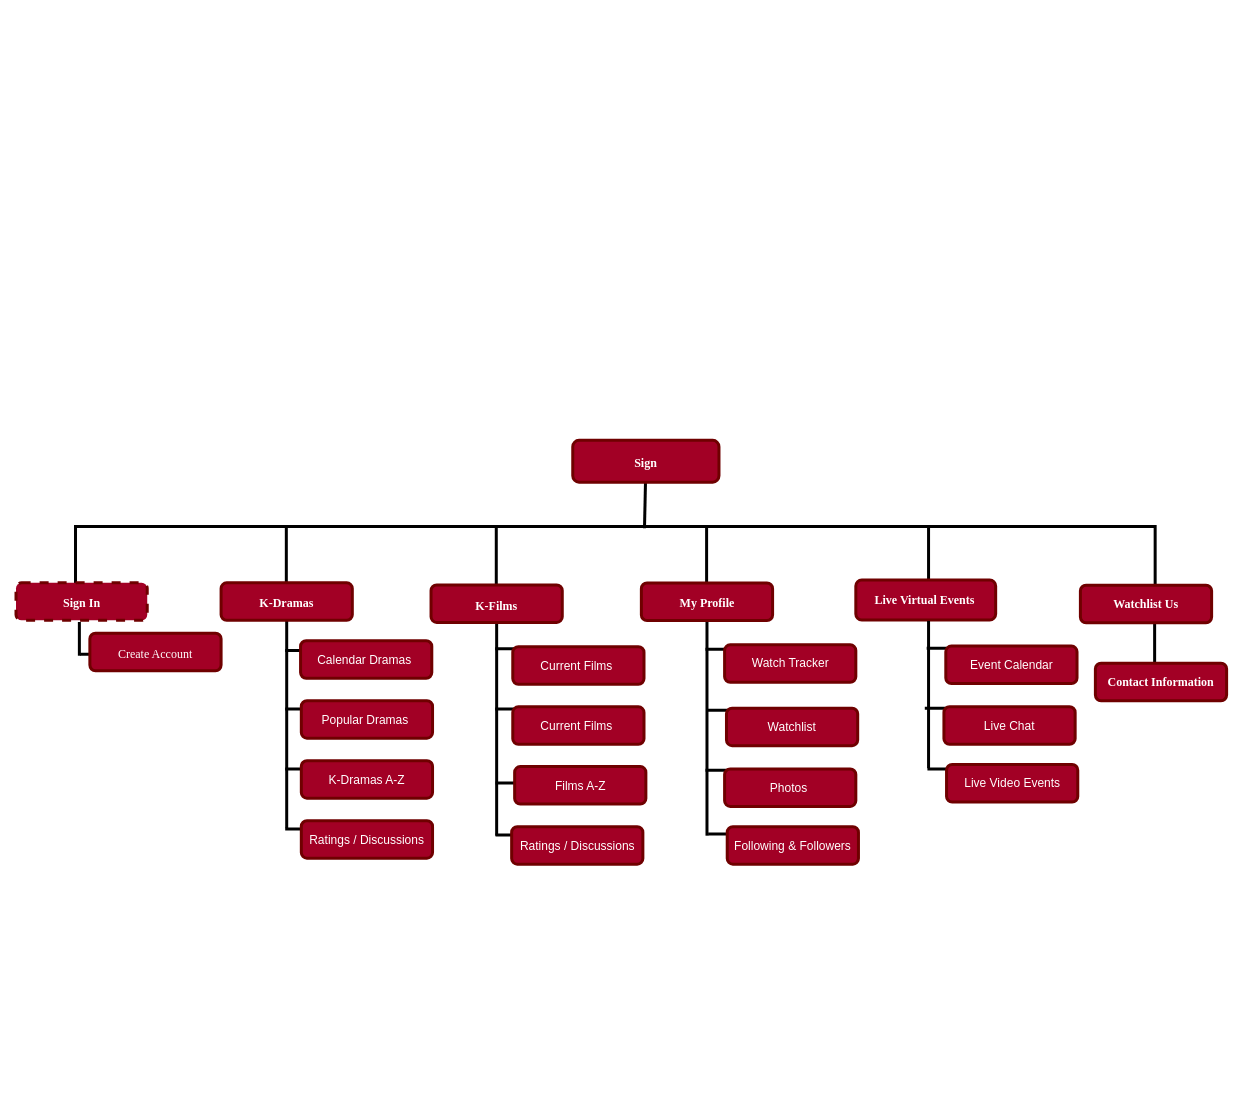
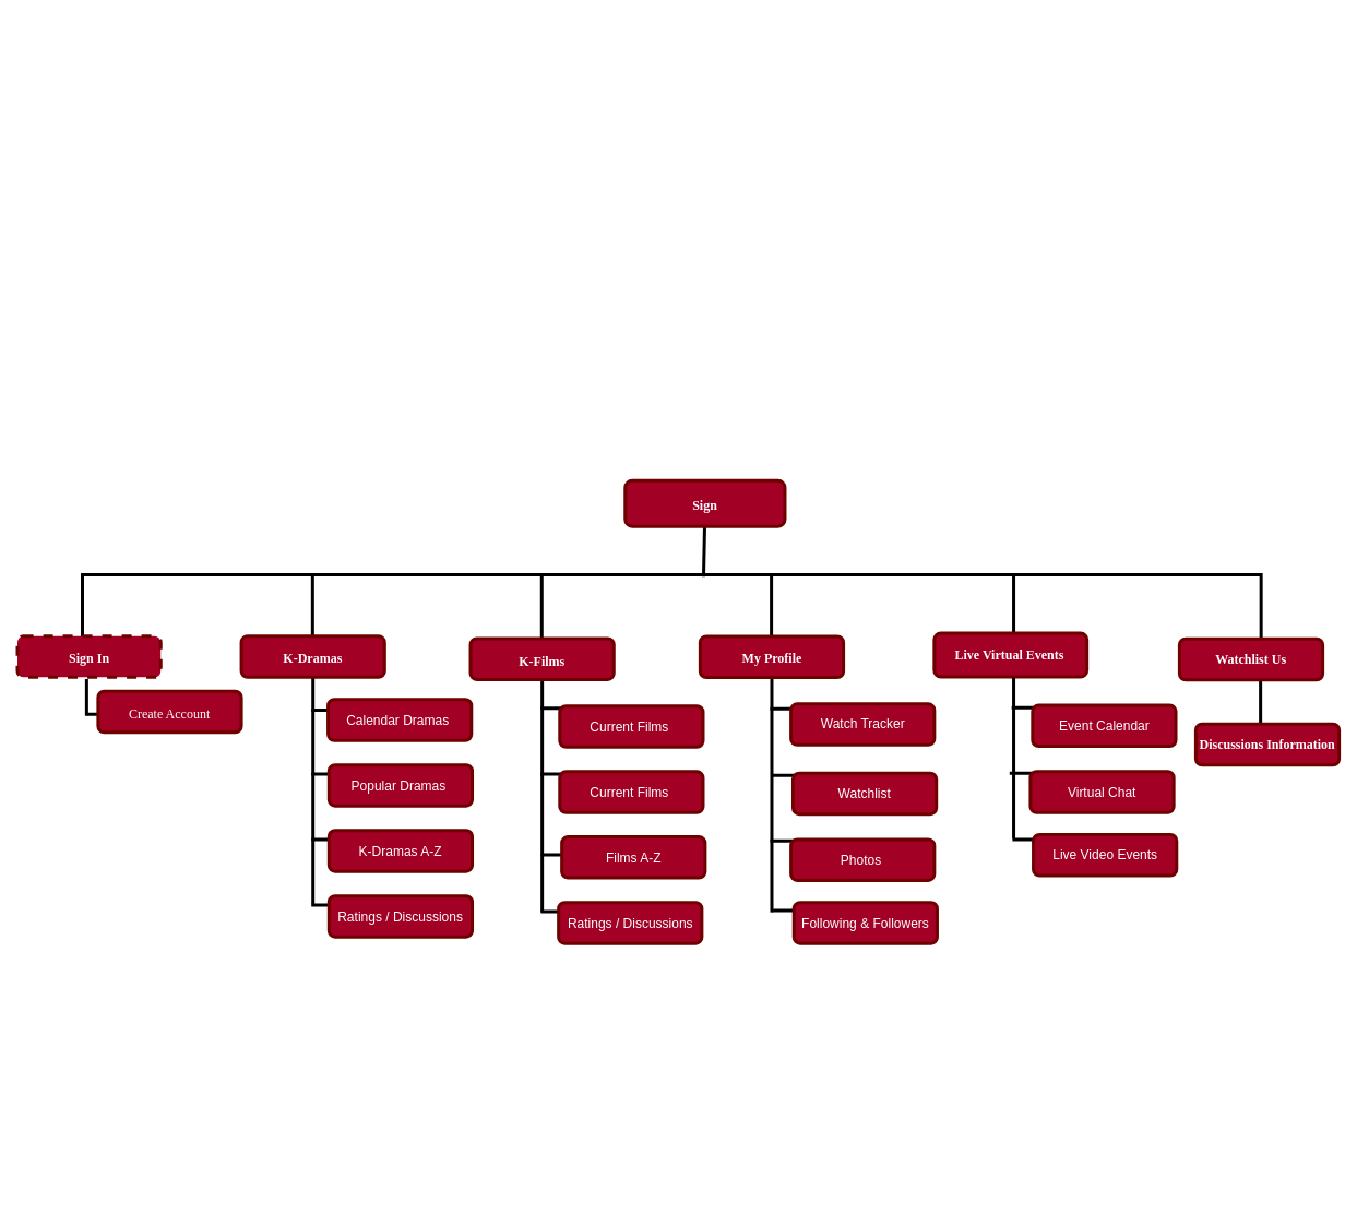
  <mxCell id="0" />
  <mxCell id="1" parent="0" />
  <mxCell id="2" value="" style="line;strokeWidth=4;direction=south;html=1;perimeter=backbonePerimeter;points=[];outlineConnect=0;" vertex="1" parent="1"><mxGeometry x="376.5" y="824" width="10" height="280" as="geometry" /></mxCell>
  <mxCell id="3" value="" style="endArrow=none;html=1;rounded=0;entryX=0.5;entryY=1;entryDx=0;entryDy=0;strokeWidth=4;exitX=0.029;exitY=0.473;exitDx=0;exitDy=0;exitPerimeter=0;" edge="1" parent="1" source="4"><mxGeometry width="50" height="50" relative="1" as="geometry"><mxPoint x="820" y="702" as="sourcePoint" /><mxPoint y="642.49" as="targetPoint" x="860" /></mxGeometry></mxCell>
  <mxCell id="4" value="" style="strokeWidth=4;html=1;shape=mxgraph.flowchart.annotation_1;align=left;pointerEvents=1;rotation=90;" vertex="1" parent="1"><mxGeometry x="781.19" y="20.39" width="77.18" height="1439.85" as="geometry" /></mxCell>
  <mxCell id="5" value="&lt;h1&gt;&lt;font face=&quot;Verdana&quot; style=&quot;font-size: 16px;&quot;&gt;Sign&lt;/font&gt;&lt;/h1&gt;" style="rounded=1;whiteSpace=wrap;html=1;strokeWidth=4;aspect=fixed;fillColor=#a20025;strokeColor=#6F0000;fontColor=#ffffff;" vertex="1" parent="1"><mxGeometry x="763" y="586.78" width="195" height="55.71" as="geometry" /></mxCell>
  <mxCell id="6" value="&lt;h1&gt;&lt;font face=&quot;Verdana&quot; style=&quot;font-size: 16px;&quot;&gt;Sign In&lt;/font&gt;&lt;/h1&gt;" style="rounded=1;whiteSpace=wrap;html=1;strokeWidth=4;aspect=fixed;fillColor=#a20025;strokeColor=#6F0000;fontColor=#ffffff;dashed=1;" vertex="1" parent="1"><mxGeometry x="20.5" y="776.78" width="175" height="50" as="geometry" /></mxCell>
  <mxCell id="7" value="" style="line;strokeWidth=4;direction=south;html=1;perimeter=backbonePerimeter;points=[];outlineConnect=0;" vertex="1" parent="1"><mxGeometry x="1534" y="826.78" width="10" height="67.22" as="geometry" /></mxCell>
  <mxCell id="8" value="&lt;font size=&quot;3&quot; face=&quot;Verdana&quot;&gt;&lt;b&gt;Watchlist Us&lt;/b&gt;&lt;/font&gt;" style="rounded=1;whiteSpace=wrap;html=1;strokeWidth=4;aspect=fixed;fillColor=#a20025;strokeColor=#6F0000;fontColor=#ffffff;" vertex="1" parent="1"><mxGeometry x="1440" y="780" width="175" height="50" as="geometry" /></mxCell>
  <mxCell id="9" value="" style="line;strokeWidth=4;direction=south;html=1;perimeter=backbonePerimeter;points=[];outlineConnect=0;" vertex="1" parent="1"><mxGeometry x="100" y="829" width="10" height="45" as="geometry" /></mxCell>
  <mxCell id="10" value="" style="line;strokeWidth=4;html=1;" vertex="1" parent="1"><mxGeometry x="106" y="867" width="50" height="10" as="geometry" /></mxCell>
  <mxCell id="11" value="&lt;h1&gt;&lt;font style=&quot;font-weight: normal;&quot; size=&quot;3&quot; face=&quot;Verdana&quot;&gt;Create Account&lt;/font&gt;&lt;/h1&gt;" style="rounded=1;whiteSpace=wrap;html=1;strokeWidth=4;aspect=fixed;fillColor=#a20025;strokeColor=#6F0000;fontColor=#ffffff;" vertex="1" parent="1"><mxGeometry x="119" y="844" width="175" height="50" as="geometry" /></mxCell>
  <mxCell id="12" value="" style="line;strokeWidth=4;direction=south;html=1;perimeter=backbonePerimeter;points=[];outlineConnect=0;" vertex="1" parent="1"><mxGeometry x="376" y="700.31" width="10" height="80" as="geometry" /></mxCell>
  <mxCell id="13" value="&lt;h1&gt;&lt;font size=&quot;3&quot; face=&quot;Verdana&quot;&gt;K-Dramas&lt;/font&gt;&lt;/h1&gt;" style="rounded=1;whiteSpace=wrap;html=1;strokeWidth=4;aspect=fixed;fillColor=#a20025;strokeColor=#6F0000;fontColor=#ffffff;" vertex="1" parent="1"><mxGeometry x="294" y="776.78" width="175" height="50" as="geometry" /></mxCell>
- <mxCell id="14" value="&lt;font size=&quot;3&quot; face=&quot;Verdana&quot;&gt;&lt;b&gt;Contact Information&lt;/b&gt;&lt;/font&gt;" style="rounded=1;whiteSpace=wrap;html=1;strokeWidth=4;aspect=fixed;fillColor=#a20025;strokeColor=#6F0000;fontColor=#ffffff;" vertex="1" parent="1"><mxGeometry x="1460" y="884" width="175" height="50" as="geometry" /></mxCell>
+ <mxCell id="14" value="&lt;font size=&quot;3&quot; face=&quot;Verdana&quot;&gt;&lt;b&gt;Discussions Information&lt;/b&gt;&lt;/font&gt;" style="rounded=1;whiteSpace=wrap;html=1;strokeWidth=4;aspect=fixed;fillColor=#a20025;strokeColor=#6F0000;fontColor=#ffffff;" vertex="1" parent="1"><mxGeometry x="1460" y="884" width="175" height="50" as="geometry" /></mxCell>
  <mxCell id="15" value="" style="line;strokeWidth=4;html=1;" vertex="1" parent="1"><mxGeometry x="379.5" y="862" width="50" height="10" as="geometry" /></mxCell>
  <mxCell id="16" value="&lt;font style=&quot;font-size: 16px;&quot;&gt;Calendar Dramas&amp;nbsp;&lt;/font&gt;" style="rounded=1;whiteSpace=wrap;html=1;strokeWidth=4;aspect=fixed;fillColor=#a20025;strokeColor=#6F0000;fontColor=#ffffff;" vertex="1" parent="1"><mxGeometry x="400" y="854" width="175" height="50" as="geometry" /></mxCell>
  <mxCell id="17" value="" style="line;strokeWidth=4;direction=south;html=1;perimeter=backbonePerimeter;points=[];outlineConnect=0;" vertex="1" parent="1"><mxGeometry x="656.5" y="829" width="10" height="285" as="geometry" /></mxCell>
  <mxCell id="18" value="" style="line;strokeWidth=4;direction=south;html=1;perimeter=backbonePerimeter;points=[];outlineConnect=0;" vertex="1" parent="1"><mxGeometry x="656" y="703.15" width="10" height="80" as="geometry" /></mxCell>
  <mxCell id="19" value="&lt;h1&gt;&lt;font size=&quot;3&quot; face=&quot;Verdana&quot;&gt;K-Films&lt;/font&gt;&lt;/h1&gt;" style="rounded=1;whiteSpace=wrap;html=1;strokeWidth=4;aspect=fixed;fillColor=#a20025;strokeColor=#6F0000;fontColor=#ffffff;" vertex="1" parent="1"><mxGeometry x="574" y="779.62" width="175" height="50" as="geometry" /></mxCell>
  <mxCell id="20" value="" style="line;strokeWidth=4;html=1;" vertex="1" parent="1"><mxGeometry x="659.5" y="859.84" width="50" height="10" as="geometry" /></mxCell>
  <mxCell id="21" value="&lt;font style=&quot;font-size: 16px;&quot;&gt;Current Films&amp;nbsp;&lt;/font&gt;" style="rounded=1;whiteSpace=wrap;html=1;strokeWidth=4;aspect=fixed;fillColor=#a20025;strokeColor=#6F0000;fontColor=#ffffff;" vertex="1" parent="1"><mxGeometry x="683" y="862" width="175" height="50" as="geometry" /></mxCell>
  <mxCell id="22" value="" style="line;strokeWidth=4;direction=south;html=1;perimeter=backbonePerimeter;points=[];outlineConnect=0;" vertex="1" parent="1"><mxGeometry x="937" y="824.26" width="10" height="289.74" as="geometry" /></mxCell>
  <mxCell id="23" value="" style="line;strokeWidth=4;direction=south;html=1;perimeter=backbonePerimeter;points=[];outlineConnect=0;" vertex="1" parent="1"><mxGeometry x="936.5" y="700.57" width="10" height="80" as="geometry" /></mxCell>
  <mxCell id="24" value="&lt;h1&gt;&lt;font size=&quot;3&quot; face=&quot;Verdana&quot;&gt;My Profile&lt;/font&gt;&lt;/h1&gt;" style="rounded=1;whiteSpace=wrap;html=1;strokeWidth=4;aspect=fixed;fillColor=#a20025;strokeColor=#6F0000;fontColor=#ffffff;" vertex="1" parent="1"><mxGeometry x="854.5" y="777.04" width="175" height="50" as="geometry" /></mxCell>
  <mxCell id="25" value="" style="line;strokeWidth=4;html=1;" vertex="1" parent="1"><mxGeometry x="940" y="860.26" width="50" height="10" as="geometry" /></mxCell>
  <mxCell id="26" value="&lt;font style=&quot;font-size: 16px;&quot;&gt;Watch Tracker&lt;/font&gt;" style="rounded=1;whiteSpace=wrap;html=1;strokeWidth=4;aspect=fixed;fillColor=#a20025;strokeColor=#6F0000;fontColor=#ffffff;" vertex="1" parent="1"><mxGeometry x="965.5" y="859.42" width="175" height="50" as="geometry" /></mxCell>
  <mxCell id="27" value="" style="line;strokeWidth=4;html=1;" vertex="1" parent="1"><mxGeometry x="942.5" y="941.84" width="50" height="10" as="geometry" /></mxCell>
  <mxCell id="28" value="&lt;font style=&quot;font-size: 16px;&quot;&gt;Watchlist&lt;/font&gt;" style="rounded=1;whiteSpace=wrap;html=1;strokeWidth=4;aspect=fixed;fillColor=#a20025;strokeColor=#6F0000;fontColor=#ffffff;" vertex="1" parent="1"><mxGeometry x="968" y="944" width="175" height="50" as="geometry" /></mxCell>
  <mxCell id="29" value="" style="line;strokeWidth=4;html=1;" vertex="1" parent="1"><mxGeometry x="940" y="1021.84" width="50" height="10" as="geometry" /></mxCell>
  <mxCell id="30" value="&lt;font size=&quot;3&quot;&gt;Photos&amp;nbsp;&lt;/font&gt;" style="rounded=1;whiteSpace=wrap;html=1;strokeWidth=4;aspect=fixed;fillColor=#a20025;strokeColor=#6F0000;fontColor=#ffffff;" vertex="1" parent="1"><mxGeometry x="965.5" y="1025" width="175" height="50" as="geometry" /></mxCell>
  <mxCell id="31" value="" style="line;strokeWidth=4;html=1;" vertex="1" parent="1"><mxGeometry x="943.5" y="1106.84" width="50" height="10" as="geometry" /></mxCell>
  <mxCell id="32" value="&lt;font size=&quot;3&quot;&gt;Following &amp;amp; Followers&lt;/font&gt;" style="rounded=1;whiteSpace=wrap;html=1;strokeWidth=4;aspect=fixed;fillColor=#a20025;strokeColor=#6F0000;fontColor=#ffffff;" vertex="1" parent="1"><mxGeometry x="969" y="1102" width="175" height="50" as="geometry" /></mxCell>
  <mxCell id="33" value="" style="line;strokeWidth=4;direction=south;html=1;perimeter=backbonePerimeter;points=[];outlineConnect=0;" vertex="1" parent="1"><mxGeometry x="1232.5" y="703.15" width="10" height="83.43" as="geometry" /></mxCell>
  <mxCell id="34" value="&lt;h1 style=&quot;font-size: 16px;&quot;&gt;&lt;span style=&quot;font-family: Verdana; font-size: medium;&quot;&gt;Live Virtual Events&lt;/span&gt;&lt;span style=&quot;font-family: Verdana; font-size: medium; font-weight: normal;&quot;&gt;&amp;nbsp;&lt;/span&gt;&lt;/h1&gt;" style="rounded=1;whiteSpace=wrap;html=1;strokeWidth=4;aspect=fixed;fillColor=#a20025;strokeColor=#6F0000;fontColor=#ffffff;spacing=0;" vertex="1" parent="1"><mxGeometry x="1140.5" y="773" width="186.5" height="53.29" as="geometry" /></mxCell>
  <mxCell id="35" value="" style="line;strokeWidth=4;html=1;" vertex="1" parent="1"><mxGeometry x="379.5" y="1020" width="50" height="10" as="geometry" /></mxCell>
  <mxCell id="36" value="&lt;font size=&quot;3&quot;&gt;K-Dramas A-Z&lt;/font&gt;" style="rounded=1;whiteSpace=wrap;html=1;strokeWidth=4;aspect=fixed;fillColor=#a20025;strokeColor=#6F0000;fontColor=#ffffff;" vertex="1" parent="1"><mxGeometry x="401" y="1014" width="175" height="50" as="geometry" /></mxCell>
  <mxCell id="37" value="" style="line;strokeWidth=4;html=1;" vertex="1" parent="1"><mxGeometry x="379.5" y="940" width="50" height="10" as="geometry" /></mxCell>
  <mxCell id="38" value="&lt;font size=&quot;3&quot;&gt;Popular Dramas&amp;nbsp;&lt;/font&gt;" style="rounded=1;whiteSpace=wrap;html=1;strokeWidth=4;aspect=fixed;fillColor=#a20025;strokeColor=#6F0000;fontColor=#ffffff;" vertex="1" parent="1"><mxGeometry x="401" y="934" width="175" height="50" as="geometry" /></mxCell>
  <mxCell id="39" value="" style="line;strokeWidth=4;html=1;" vertex="1" parent="1"><mxGeometry x="659.5" y="940" width="50" height="10" as="geometry" /></mxCell>
  <mxCell id="40" value="&lt;font style=&quot;font-size: 16px;&quot;&gt;Current Films&amp;nbsp;&lt;/font&gt;" style="rounded=1;whiteSpace=wrap;html=1;strokeWidth=4;aspect=fixed;fillColor=#a20025;strokeColor=#6F0000;fontColor=#ffffff;" vertex="1" parent="1"><mxGeometry x="683" y="942.16" width="175" height="50" as="geometry" /></mxCell>
  <mxCell id="41" value="" style="line;strokeWidth=4;html=1;" vertex="1" parent="1"><mxGeometry x="660" y="1038.68" width="50" height="10" as="geometry" /></mxCell>
  <mxCell id="42" value="&lt;font size=&quot;3&quot;&gt;Films A-Z&lt;/font&gt;" style="rounded=1;whiteSpace=wrap;html=1;strokeWidth=4;aspect=fixed;fillColor=#a20025;strokeColor=#6F0000;fontColor=#ffffff;" vertex="1" parent="1"><mxGeometry x="685.5" y="1021.84" width="175" height="50" as="geometry" /></mxCell>
  <mxCell id="43" value="" style="line;strokeWidth=4;html=1;" vertex="1" parent="1"><mxGeometry x="379.5" y="1100" width="50" height="10" as="geometry" /></mxCell>
  <mxCell id="44" value="&lt;font size=&quot;3&quot;&gt;Ratings / Discussions&lt;/font&gt;" style="rounded=1;whiteSpace=wrap;html=1;strokeWidth=4;aspect=fixed;fillColor=#a20025;strokeColor=#6F0000;fontColor=#ffffff;" vertex="1" parent="1"><mxGeometry x="401" y="1094" width="175" height="50" as="geometry" /></mxCell>
  <mxCell id="45" value="" style="line;strokeWidth=4;html=1;" vertex="1" parent="1"><mxGeometry x="660" y="1108" width="50" height="10" as="geometry" /></mxCell>
  <mxCell id="46" value="&lt;font size=&quot;3&quot;&gt;Ratings / Discussions&lt;/font&gt;" style="rounded=1;whiteSpace=wrap;html=1;strokeWidth=4;aspect=fixed;fillColor=#a20025;strokeColor=#6F0000;fontColor=#ffffff;" vertex="1" parent="1"><mxGeometry x="681.5" y="1102" width="175" height="50" as="geometry" /></mxCell>
  <mxCell id="47" value="" style="line;strokeWidth=4;direction=south;html=1;perimeter=backbonePerimeter;points=[];outlineConnect=0;" vertex="1" parent="1"><mxGeometry x="1232.5" y="827.58" width="10" height="196.42" as="geometry" /></mxCell>
  <mxCell id="48" value="" style="line;strokeWidth=4;html=1;" vertex="1" parent="1"><mxGeometry x="1235" y="858.92" width="50" height="10" as="geometry" /></mxCell>
  <mxCell id="49" value="&lt;font size=&quot;3&quot;&gt;Event Calendar&lt;/font&gt;" style="rounded=1;whiteSpace=wrap;html=1;strokeWidth=4;aspect=fixed;fillColor=#a20025;strokeColor=#6F0000;fontColor=#ffffff;" vertex="1" parent="1"><mxGeometry x="1260.5" y="861.08" width="175" height="50" as="geometry" /></mxCell>
  <mxCell id="50" value="" style="line;strokeWidth=4;html=1;" vertex="1" parent="1"><mxGeometry x="1232.5" y="938.92" width="50" height="10" as="geometry" /></mxCell>
- <mxCell id="51" value="&lt;font size=&quot;3&quot;&gt;Live Chat&lt;/font&gt;" style="rounded=1;whiteSpace=wrap;html=1;strokeWidth=4;aspect=fixed;fillColor=#a20025;strokeColor=#6F0000;fontColor=#ffffff;" vertex="1" parent="1"><mxGeometry x="1258" y="942.08" width="175" height="50" as="geometry" /></mxCell>
+ <mxCell id="51" value="&lt;font size=&quot;3&quot;&gt;Virtual Chat&lt;/font&gt;" style="rounded=1;whiteSpace=wrap;html=1;strokeWidth=4;aspect=fixed;fillColor=#a20025;strokeColor=#6F0000;fontColor=#ffffff;" vertex="1" parent="1"><mxGeometry x="1258" y="942.08" width="175" height="50" as="geometry" /></mxCell>
  <mxCell id="52" value="" style="line;strokeWidth=4;html=1;" vertex="1" parent="1"><mxGeometry x="1236" y="1019.92" width="50" height="10" as="geometry" /></mxCell>
  <mxCell id="53" value="&lt;font size=&quot;3&quot;&gt;Live Video Events&lt;/font&gt;" style="rounded=1;whiteSpace=wrap;html=1;strokeWidth=4;aspect=fixed;fillColor=#a20025;strokeColor=#6F0000;fontColor=#ffffff;" vertex="1" parent="1"><mxGeometry x="1261.5" y="1019.08" width="175" height="50" as="geometry" /></mxCell>
